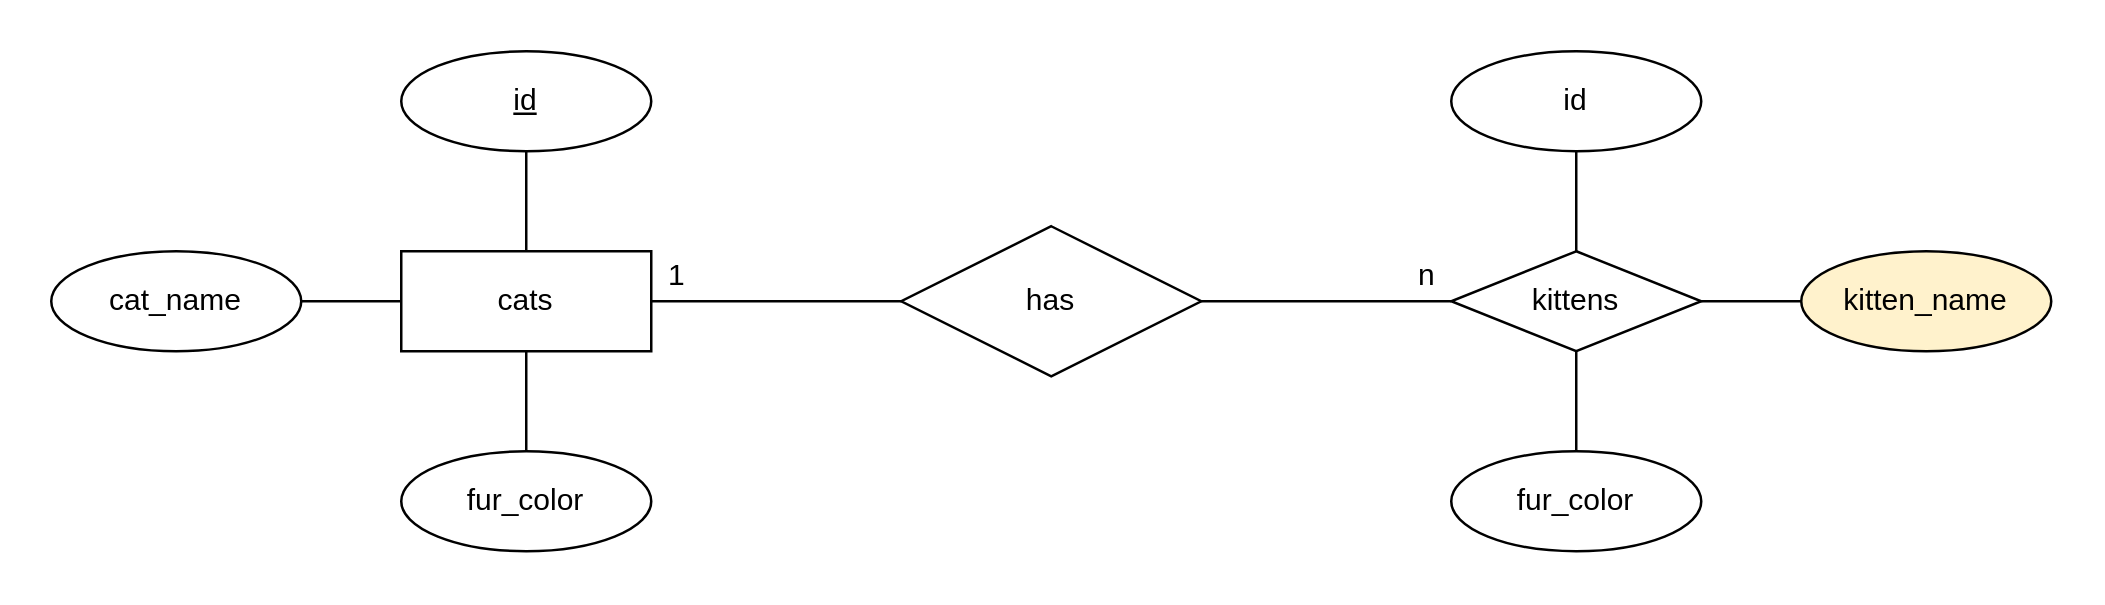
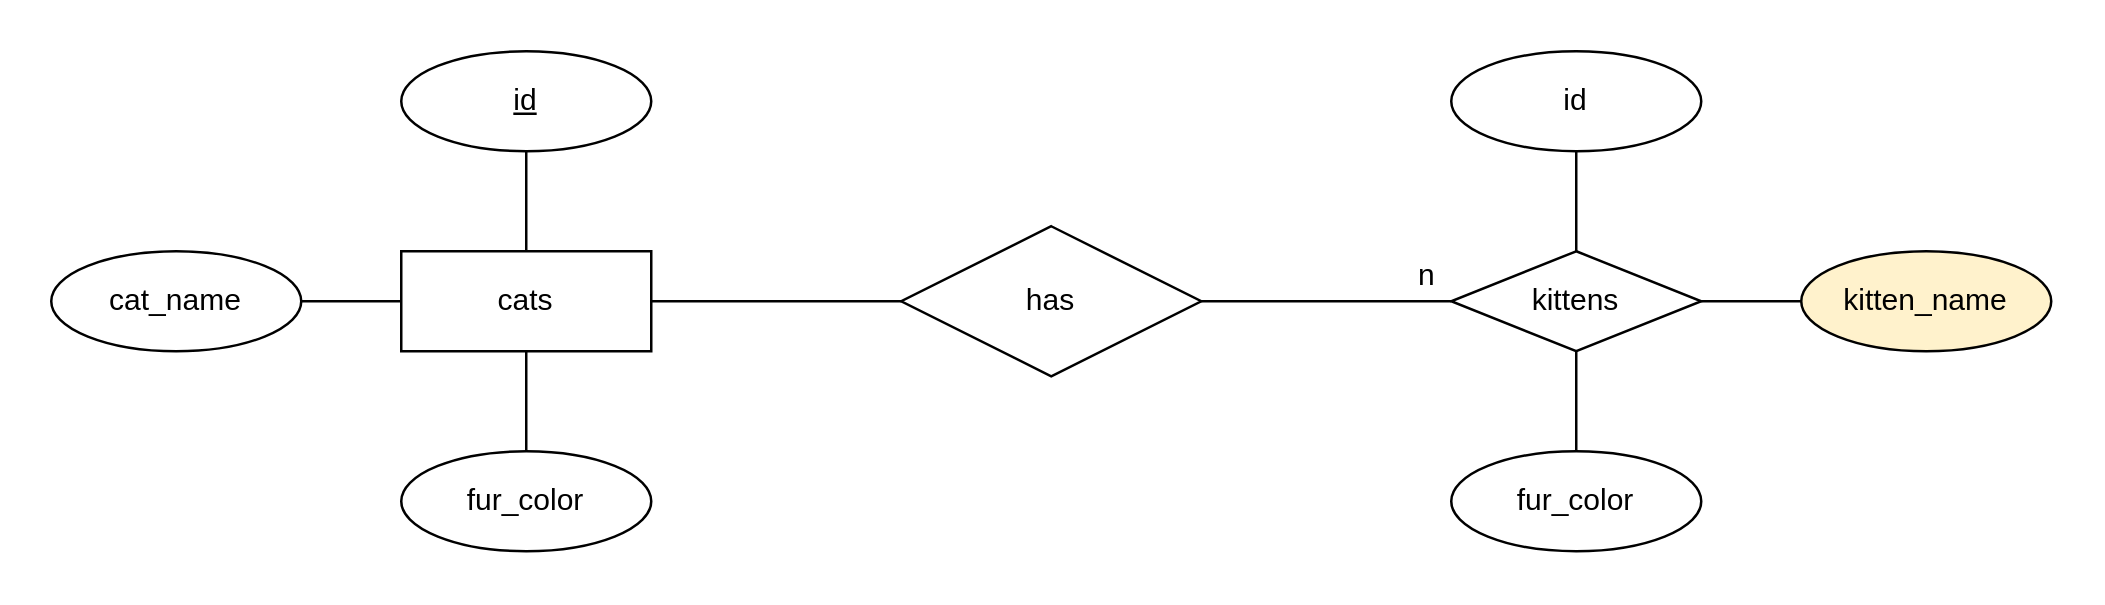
  <mxCell id="0" />
  <mxCell id="1" parent="0" />
  <mxCell id="2" value="cats" style="whiteSpace=wrap;html=1;align=center;" vertex="1" parent="1"><mxGeometry x="160" y="100" width="100" height="40" as="geometry" /></mxCell>
  <mxCell id="3" value="&lt;u&gt;id&lt;/u&gt;" style="ellipse;whiteSpace=wrap;html=1;align=center;" vertex="1" parent="1"><mxGeometry x="160" y="20" width="100" height="40" as="geometry" /></mxCell>
  <mxCell id="4" value="fur_color" style="ellipse;whiteSpace=wrap;html=1;align=center;" vertex="1" parent="1"><mxGeometry x="160" y="180" width="100" height="40" as="geometry" /></mxCell>
  <mxCell id="5" value="cat_name" style="ellipse;whiteSpace=wrap;html=1;align=center;" vertex="1" parent="1"><mxGeometry x="20" y="100" width="100" height="40" as="geometry" /></mxCell>
  <mxCell id="6" value="" style="endArrow=none;html=1;entryX=0.5;entryY=1;entryDx=0;entryDy=0;exitX=0.5;exitY=0;exitDx=0;exitDy=0;" edge="1" parent="1" source="2" target="3"><mxGeometry width="50" height="50" relative="1" as="geometry"><mxPoint x="400" y="260" as="sourcePoint" /><mxPoint x="450" y="210" as="targetPoint" /></mxGeometry></mxCell>
  <mxCell id="7" value="" style="endArrow=none;html=1;entryX=1;entryY=0.5;entryDx=0;entryDy=0;" edge="1" parent="1" target="5"><mxGeometry width="50" height="50" relative="1" as="geometry"><mxPoint x="160" y="120" as="sourcePoint" /><mxPoint x="220" y="70" as="targetPoint" /></mxGeometry></mxCell>
  <mxCell id="8" value="" style="endArrow=none;html=1;entryX=0.5;entryY=0;entryDx=0;entryDy=0;exitX=0.5;exitY=1;exitDx=0;exitDy=0;" edge="1" parent="1" source="2" target="4"><mxGeometry width="50" height="50" relative="1" as="geometry"><mxPoint x="170" y="130" as="sourcePoint" /><mxPoint x="130" y="130" as="targetPoint" /></mxGeometry></mxCell>
  <mxCell id="9" value="kittens" style="rhombus;whiteSpace=wrap;html=1;align=center;" vertex="1" parent="1"><mxGeometry x="580" y="100" width="100" height="40" as="geometry" /></mxCell>
  <mxCell id="10" value="id" style="ellipse;whiteSpace=wrap;html=1;align=center;" vertex="1" parent="1"><mxGeometry x="580" y="20" width="100" height="40" as="geometry" /></mxCell>
  <mxCell id="11" value="fur_color" style="ellipse;whiteSpace=wrap;html=1;align=center;" vertex="1" parent="1"><mxGeometry x="580" y="180" width="100" height="40" as="geometry" /></mxCell>
  <mxCell id="12" value="kitten_name" style="ellipse;whiteSpace=wrap;html=1;align=center;fillColor=#fff2cc;" vertex="1" parent="1"><mxGeometry x="720" y="100" width="100" height="40" as="geometry" /></mxCell>
  <mxCell id="13" value="" style="endArrow=none;html=1;entryX=0.5;entryY=1;entryDx=0;entryDy=0;exitX=0.5;exitY=0;exitDx=0;exitDy=0;" edge="1" parent="1" source="9" target="10"><mxGeometry width="50" height="50" relative="1" as="geometry"><mxPoint x="820" y="260" as="sourcePoint" /><mxPoint x="870" y="210" as="targetPoint" /></mxGeometry></mxCell>
  <mxCell id="14" value="" style="endArrow=none;html=1;entryX=0.5;entryY=0;entryDx=0;entryDy=0;exitX=0.5;exitY=1;exitDx=0;exitDy=0;" edge="1" parent="1" source="9" target="11"><mxGeometry width="50" height="50" relative="1" as="geometry"><mxPoint x="590" y="130" as="sourcePoint" /><mxPoint x="550" y="130" as="targetPoint" /></mxGeometry></mxCell>
  <mxCell id="15" value="" style="endArrow=none;html=1;entryX=0;entryY=0.5;entryDx=0;entryDy=0;exitX=1;exitY=0.5;exitDx=0;exitDy=0;" edge="1" parent="1" source="9" target="12"><mxGeometry width="50" height="50" relative="1" as="geometry"><mxPoint x="640" y="110" as="sourcePoint" /><mxPoint x="640" y="70" as="targetPoint" /></mxGeometry></mxCell>
  <mxCell id="16" value="has" style="shape=rhombus;perimeter=rhombusPerimeter;whiteSpace=wrap;html=1;align=center;" vertex="1" parent="1"><mxGeometry x="360" y="90" width="120" height="60" as="geometry" /></mxCell>
  <mxCell id="17" value="" style="endArrow=none;html=1;entryX=0;entryY=0.5;entryDx=0;entryDy=0;exitX=1;exitY=0.5;exitDx=0;exitDy=0;" edge="1" parent="1" source="16" target="9"><mxGeometry width="50" height="50" relative="1" as="geometry"><mxPoint x="400" y="260" as="sourcePoint" /><mxPoint x="450" y="210" as="targetPoint" /></mxGeometry></mxCell>
  <mxCell id="18" value="" style="endArrow=none;html=1;entryX=1;entryY=0.5;entryDx=0;entryDy=0;exitX=0;exitY=0.5;exitDx=0;exitDy=0;" edge="1" parent="1" source="16" target="2"><mxGeometry width="50" height="50" relative="1" as="geometry"><mxPoint x="490" y="130" as="sourcePoint" /><mxPoint x="590" y="130" as="targetPoint" /></mxGeometry></mxCell>
- <mxCell id="19" value="1" style="text;html=1;align=center;verticalAlign=middle;resizable=0;points=[];autosize=1;strokeColor=none;" vertex="1" parent="1"><mxGeometry x="260" y="100" width="20" height="20" as="geometry" /></mxCell>
  <mxCell id="20" value="n" style="text;html=1;align=center;verticalAlign=middle;resizable=0;points=[];autosize=1;strokeColor=none;" vertex="1" parent="1"><mxGeometry x="560" y="100" width="20" height="20" as="geometry" /></mxCell>
